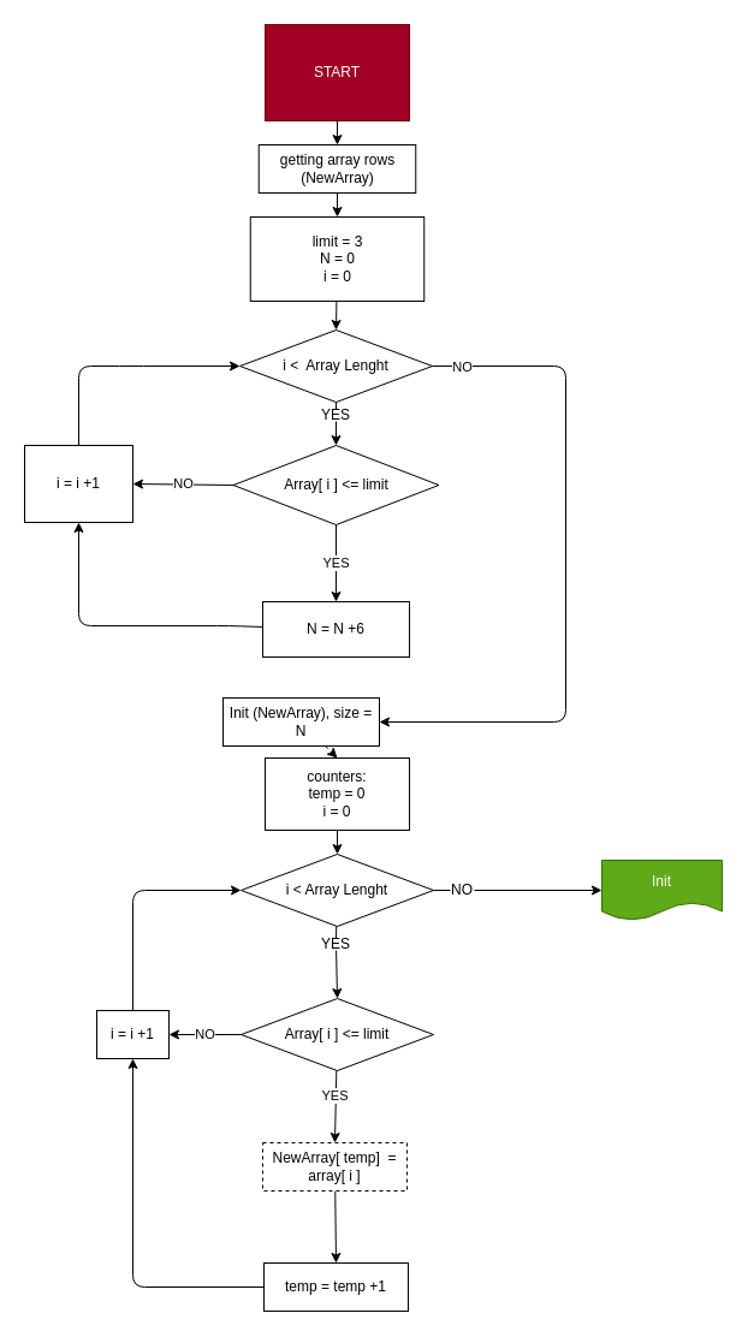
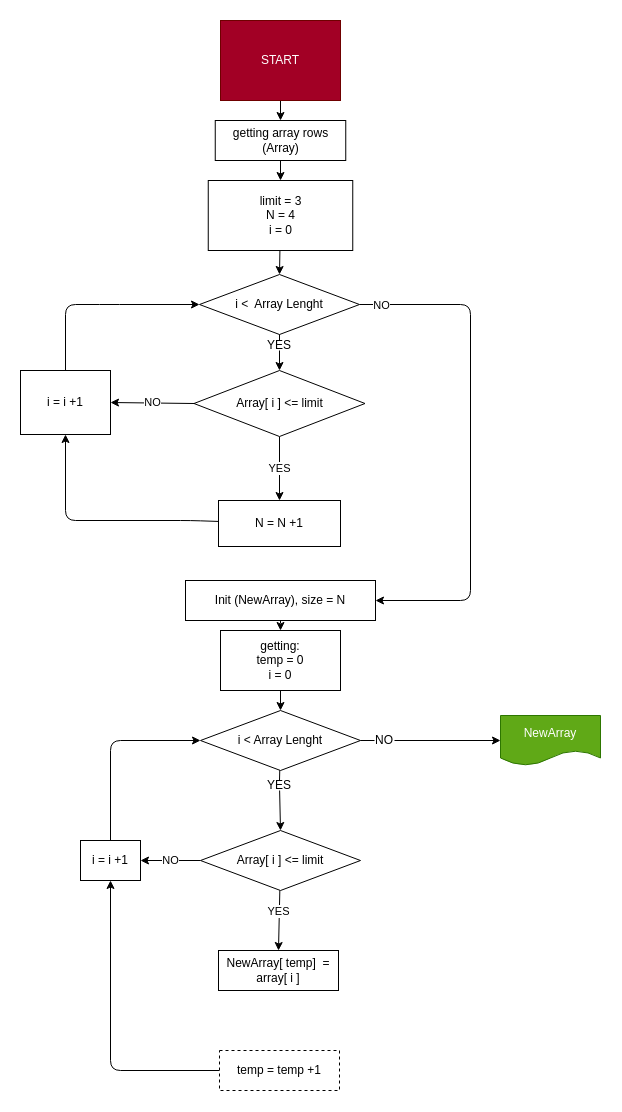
  <mxCell id="0" />
  <mxCell id="1" parent="0" />
  <mxCell id="2" style="edgeStyle=none;html=1;entryX=0.5;entryY=0;entryDx=0;entryDy=0;" parent="1" source="4" edge="1"><mxGeometry relative="1" as="geometry"><mxPoint x="280" y="120" as="targetPoint" /></mxGeometry></mxCell>
  <mxCell id="3" value="" style="edgeStyle=none;html=1;" parent="1" source="4" target="35" edge="1"><mxGeometry relative="1" as="geometry" /></mxCell>
- <mxCell id="4" value="getting array rows (NewArray)" style="rounded=0;whiteSpace=wrap;html=1;" parent="1" vertex="1"><mxGeometry x="214.75" y="120" width="130.5" height="40" as="geometry" /></mxCell>
+ <mxCell id="4" value="getting array rows (Array)" style="rounded=0;whiteSpace=wrap;html=1;" parent="1" vertex="1"><mxGeometry x="214.75" y="120" width="130.5" height="40" as="geometry" /></mxCell>
  <mxCell id="5" style="edgeStyle=none;html=1;entryX=0.5;entryY=0;entryDx=0;entryDy=0;dashed=1;" parent="1" source="6" target="8" edge="1"><mxGeometry relative="1" as="geometry" /></mxCell>
- <mxCell id="6" value="Init (NewArray), size = N" style="rounded=0;whiteSpace=wrap;html=1;" parent="1" vertex="1"><mxGeometry x="185" y="580" width="130" height="40" as="geometry" /></mxCell>
+ <mxCell id="6" value="Init (NewArray), size = N" style="rounded=0;whiteSpace=wrap;html=1;" parent="1" vertex="1"><mxGeometry x="185" y="580" width="190" height="40" as="geometry" /></mxCell>
  <mxCell id="7" style="edgeStyle=none;html=1;entryX=0.5;entryY=0;entryDx=0;entryDy=0;" parent="1" source="8" target="11" edge="1"><mxGeometry relative="1" as="geometry" /></mxCell>
- <mxCell id="8" value="counters:&lt;br&gt;temp = 0&lt;br&gt;i = 0" style="rounded=0;whiteSpace=wrap;html=1;" parent="1" vertex="1"><mxGeometry x="220" y="630" width="120" height="60" as="geometry" /></mxCell>
+ <mxCell id="8" value="getting:&lt;br&gt;temp = 0&lt;br&gt;i = 0" style="rounded=0;whiteSpace=wrap;html=1;" parent="1" vertex="1"><mxGeometry x="220" y="630" width="120" height="60" as="geometry" /></mxCell>
  <mxCell id="9" style="edgeStyle=none;html=1;entryX=0.5;entryY=0;entryDx=0;entryDy=0;startArrow=none;" parent="1" source="40" target="15" edge="1"><mxGeometry relative="1" as="geometry" /></mxCell>
  <mxCell id="10" style="edgeStyle=none;html=1;exitX=1;exitY=0.5;exitDx=0;exitDy=0;entryX=0;entryY=0.5;entryDx=0;entryDy=0;startArrow=none;" parent="1" source="38" target="22" edge="1"><mxGeometry relative="1" as="geometry" /></mxCell>
  <mxCell id="11" value="i &amp;lt; Array Lenght" style="rhombus;whiteSpace=wrap;html=1;" parent="1" vertex="1"><mxGeometry x="200" y="710" width="160" height="60" as="geometry" /></mxCell>
  <mxCell id="12" style="edgeStyle=none;html=1;entryX=0.5;entryY=0;entryDx=0;entryDy=0;" parent="1" source="15" target="17" edge="1"><mxGeometry relative="1" as="geometry" /></mxCell>
  <mxCell id="13" value="YES" style="edgeLabel;html=1;align=center;verticalAlign=middle;resizable=0;points=[];" parent="12" vertex="1" connectable="0"><mxGeometry x="-0.295" y="-1" relative="1" as="geometry"><mxPoint as="offset" /></mxGeometry></mxCell>
  <mxCell id="14" value="NO" style="edgeStyle=orthogonalEdgeStyle;rounded=0;orthogonalLoop=1;jettySize=auto;html=1;entryX=1;entryY=0.5;entryDx=0;entryDy=0;" edge="1" parent="1" source="15" target="21"><mxGeometry relative="1" as="geometry" /></mxCell>
  <mxCell id="15" value="Array[ i ] &amp;lt;= limit" style="rhombus;whiteSpace=wrap;html=1;" parent="1" vertex="1"><mxGeometry x="200" y="830" width="160" height="60" as="geometry" /></mxCell>
- <mxCell id="16" style="edgeStyle=none;html=1;entryX=0.5;entryY=0;entryDx=0;entryDy=0;" parent="1" source="17" target="19" edge="1"><mxGeometry relative="1" as="geometry" /></mxCell>
- <mxCell id="17" value="NewArray[ temp]&amp;nbsp; = array[ i ]" style="rounded=0;whiteSpace=wrap;html=1;dashed=1;" parent="1" vertex="1"><mxGeometry x="218" y="950" width="120" height="40" as="geometry" /></mxCell>
+ <mxCell id="17" value="NewArray[ temp]&amp;nbsp; = array[ i ]" style="rounded=0;whiteSpace=wrap;html=1;" parent="1" vertex="1"><mxGeometry x="218" y="950" width="120" height="40" as="geometry" /></mxCell>
  <mxCell id="18" style="edgeStyle=none;html=1;entryX=0.5;entryY=1;entryDx=0;entryDy=0;" parent="1" source="19" target="21" edge="1"><mxGeometry relative="1" as="geometry"><Array as="points"><mxPoint x="110" y="1070" /></Array></mxGeometry></mxCell>
- <mxCell id="19" value="temp = temp +1" style="rounded=0;whiteSpace=wrap;html=1;" parent="1" vertex="1"><mxGeometry x="219" y="1050" width="120" height="40" as="geometry" /></mxCell>
+ <mxCell id="19" value="temp = temp +1" style="rounded=0;whiteSpace=wrap;html=1;dashed=1;" parent="1" vertex="1"><mxGeometry x="219" y="1050" width="120" height="40" as="geometry" /></mxCell>
  <mxCell id="20" style="edgeStyle=none;html=1;entryX=0;entryY=0.5;entryDx=0;entryDy=0;" parent="1" source="21" target="11" edge="1"><mxGeometry relative="1" as="geometry"><Array as="points"><mxPoint x="110" y="740" /></Array></mxGeometry></mxCell>
  <mxCell id="21" value="i = i +1" style="rounded=0;whiteSpace=wrap;html=1;" parent="1" vertex="1"><mxGeometry x="80" y="840" width="60" height="40" as="geometry" /></mxCell>
- <mxCell id="22" value="Init" style="shape=document;whiteSpace=wrap;html=1;boundedLbl=1;fillColor=#60a917;fontColor=#ffffff;strokeColor=#2D7600;" parent="1" vertex="1"><mxGeometry x="500" y="715" width="100" height="50" as="geometry" /></mxCell>
+ <mxCell id="22" value="NewArray" style="shape=document;whiteSpace=wrap;html=1;boundedLbl=1;fillColor=#60a917;fontColor=#ffffff;strokeColor=#2D7600;" parent="1" vertex="1"><mxGeometry x="500" y="715" width="100" height="50" as="geometry" /></mxCell>
  <mxCell id="23" style="edgeStyle=none;html=1;entryX=0.5;entryY=0;entryDx=0;entryDy=0;startArrow=none;" parent="1" source="36" target="29" edge="1"><mxGeometry relative="1" as="geometry" /></mxCell>
  <mxCell id="24" style="edgeStyle=none;html=1;exitX=1;exitY=0.5;exitDx=0;exitDy=0;entryX=1;entryY=0.5;entryDx=0;entryDy=0;" parent="1" source="26" target="6" edge="1"><mxGeometry relative="1" as="geometry"><Array as="points"><mxPoint x="470" y="304" /><mxPoint x="470" y="600" /></Array></mxGeometry></mxCell>
  <mxCell id="25" value="NO" style="edgeLabel;html=1;align=center;verticalAlign=middle;resizable=0;points=[];" parent="24" vertex="1" connectable="0"><mxGeometry x="-0.915" relative="1" as="geometry"><mxPoint as="offset" /></mxGeometry></mxCell>
  <mxCell id="26" value="i &amp;lt;&amp;nbsp; Array Lenght" style="rhombus;whiteSpace=wrap;html=1;" parent="1" vertex="1"><mxGeometry x="199" y="274" width="160" height="60" as="geometry" /></mxCell>
  <mxCell id="27" value="YES" style="edgeStyle=none;html=1;entryX=0.5;entryY=0;entryDx=0;entryDy=0;" parent="1" source="29" target="31" edge="1"><mxGeometry relative="1" as="geometry" /></mxCell>
  <mxCell id="28" value="NO" style="edgeStyle=none;html=1;exitX=0;exitY=0.5;exitDx=0;exitDy=0;entryX=1;entryY=0.5;entryDx=0;entryDy=0;" parent="1" source="29" target="33" edge="1"><mxGeometry relative="1" as="geometry" /></mxCell>
  <mxCell id="29" value="Array[ i ] &amp;lt;= limit" style="rhombus;whiteSpace=wrap;html=1;" parent="1" vertex="1"><mxGeometry x="193.5" y="370" width="171" height="66" as="geometry" /></mxCell>
  <mxCell id="30" style="edgeStyle=none;html=1;entryX=0.5;entryY=1;entryDx=0;entryDy=0;" parent="1" source="31" target="33" edge="1"><mxGeometry relative="1" as="geometry"><Array as="points"><mxPoint x="190" y="520" /><mxPoint x="65" y="520" /></Array></mxGeometry></mxCell>
- <mxCell id="31" value="N = N +6" style="rounded=0;whiteSpace=wrap;html=1;" parent="1" vertex="1"><mxGeometry x="218" y="500" width="122" height="46" as="geometry" /></mxCell>
+ <mxCell id="31" value="N = N +1" style="rounded=0;whiteSpace=wrap;html=1;" parent="1" vertex="1"><mxGeometry x="218" y="500" width="122" height="46" as="geometry" /></mxCell>
  <mxCell id="32" style="edgeStyle=none;html=1;entryX=0;entryY=0.5;entryDx=0;entryDy=0;" parent="1" source="33" target="26" edge="1"><mxGeometry relative="1" as="geometry"><Array as="points"><mxPoint x="65" y="304" /><mxPoint x="109" y="304" /></Array></mxGeometry></mxCell>
  <mxCell id="33" value="i = i +1" style="rounded=0;whiteSpace=wrap;html=1;" parent="1" vertex="1"><mxGeometry x="20" y="370" width="90" height="64" as="geometry" /></mxCell>
  <mxCell id="34" style="edgeStyle=none;html=1;entryX=0.5;entryY=0;entryDx=0;entryDy=0;" parent="1" source="35" target="26" edge="1"><mxGeometry relative="1" as="geometry" /></mxCell>
- <mxCell id="35" value="limit = 3&lt;br&gt;N = 0&lt;br&gt;i = 0" style="rounded=0;whiteSpace=wrap;html=1;" parent="1" vertex="1"><mxGeometry x="207.75" y="180" width="144.5" height="70" as="geometry" /></mxCell>
+ <mxCell id="35" value="limit = 3&lt;br&gt;N = 4&lt;br&gt;i = 0" style="rounded=0;whiteSpace=wrap;html=1;" parent="1" vertex="1"><mxGeometry x="207.75" y="180" width="144.5" height="70" as="geometry" /></mxCell>
  <mxCell id="36" value="YES" style="text;html=1;strokeColor=none;fillColor=none;align=center;verticalAlign=middle;whiteSpace=wrap;rounded=0;" parent="1" vertex="1"><mxGeometry x="269" y="340" width="20" height="10" as="geometry" /></mxCell>
  <mxCell id="37" value="" style="edgeStyle=none;html=1;entryX=0.5;entryY=0;entryDx=0;entryDy=0;endArrow=none;" parent="1" source="26" target="36" edge="1"><mxGeometry relative="1" as="geometry"><mxPoint x="279" y="334" as="sourcePoint" /><mxPoint x="279" y="370" as="targetPoint" /></mxGeometry></mxCell>
  <mxCell id="38" value="NO" style="text;html=1;strokeColor=none;fillColor=none;align=center;verticalAlign=middle;whiteSpace=wrap;rounded=0;" parent="1" vertex="1"><mxGeometry x="374" y="735" width="20" height="10" as="geometry" /></mxCell>
  <mxCell id="39" value="" style="edgeStyle=none;html=1;exitX=1;exitY=0.5;exitDx=0;exitDy=0;entryX=0;entryY=0.5;entryDx=0;entryDy=0;endArrow=none;" parent="1" source="11" target="38" edge="1"><mxGeometry relative="1" as="geometry"><mxPoint x="360" y="740" as="sourcePoint" /><mxPoint x="440" y="740" as="targetPoint" /></mxGeometry></mxCell>
  <mxCell id="40" value="YES" style="text;html=1;strokeColor=none;fillColor=none;align=center;verticalAlign=middle;whiteSpace=wrap;rounded=0;" parent="1" vertex="1"><mxGeometry x="269" y="780" width="20" height="10" as="geometry" /></mxCell>
  <mxCell id="41" value="" style="edgeStyle=none;html=1;entryX=0.5;entryY=0;entryDx=0;entryDy=0;endArrow=none;" parent="1" source="11" target="40" edge="1"><mxGeometry relative="1" as="geometry"><mxPoint x="280" y="770" as="sourcePoint" /><mxPoint x="280" y="810" as="targetPoint" /></mxGeometry></mxCell>
  <mxCell id="42" style="edgeStyle=none;html=1;entryX=0.5;entryY=0;entryDx=0;entryDy=0;" parent="1" source="43" target="4" edge="1"><mxGeometry relative="1" as="geometry" /></mxCell>
  <mxCell id="43" value="START" style="whiteSpace=wrap;html=1;fillColor=#a20025;fontColor=#ffffff;strokeColor=#6F0000;rounded=0;" parent="1" vertex="1"><mxGeometry x="220" y="20" width="120" height="80" as="geometry" /></mxCell>
